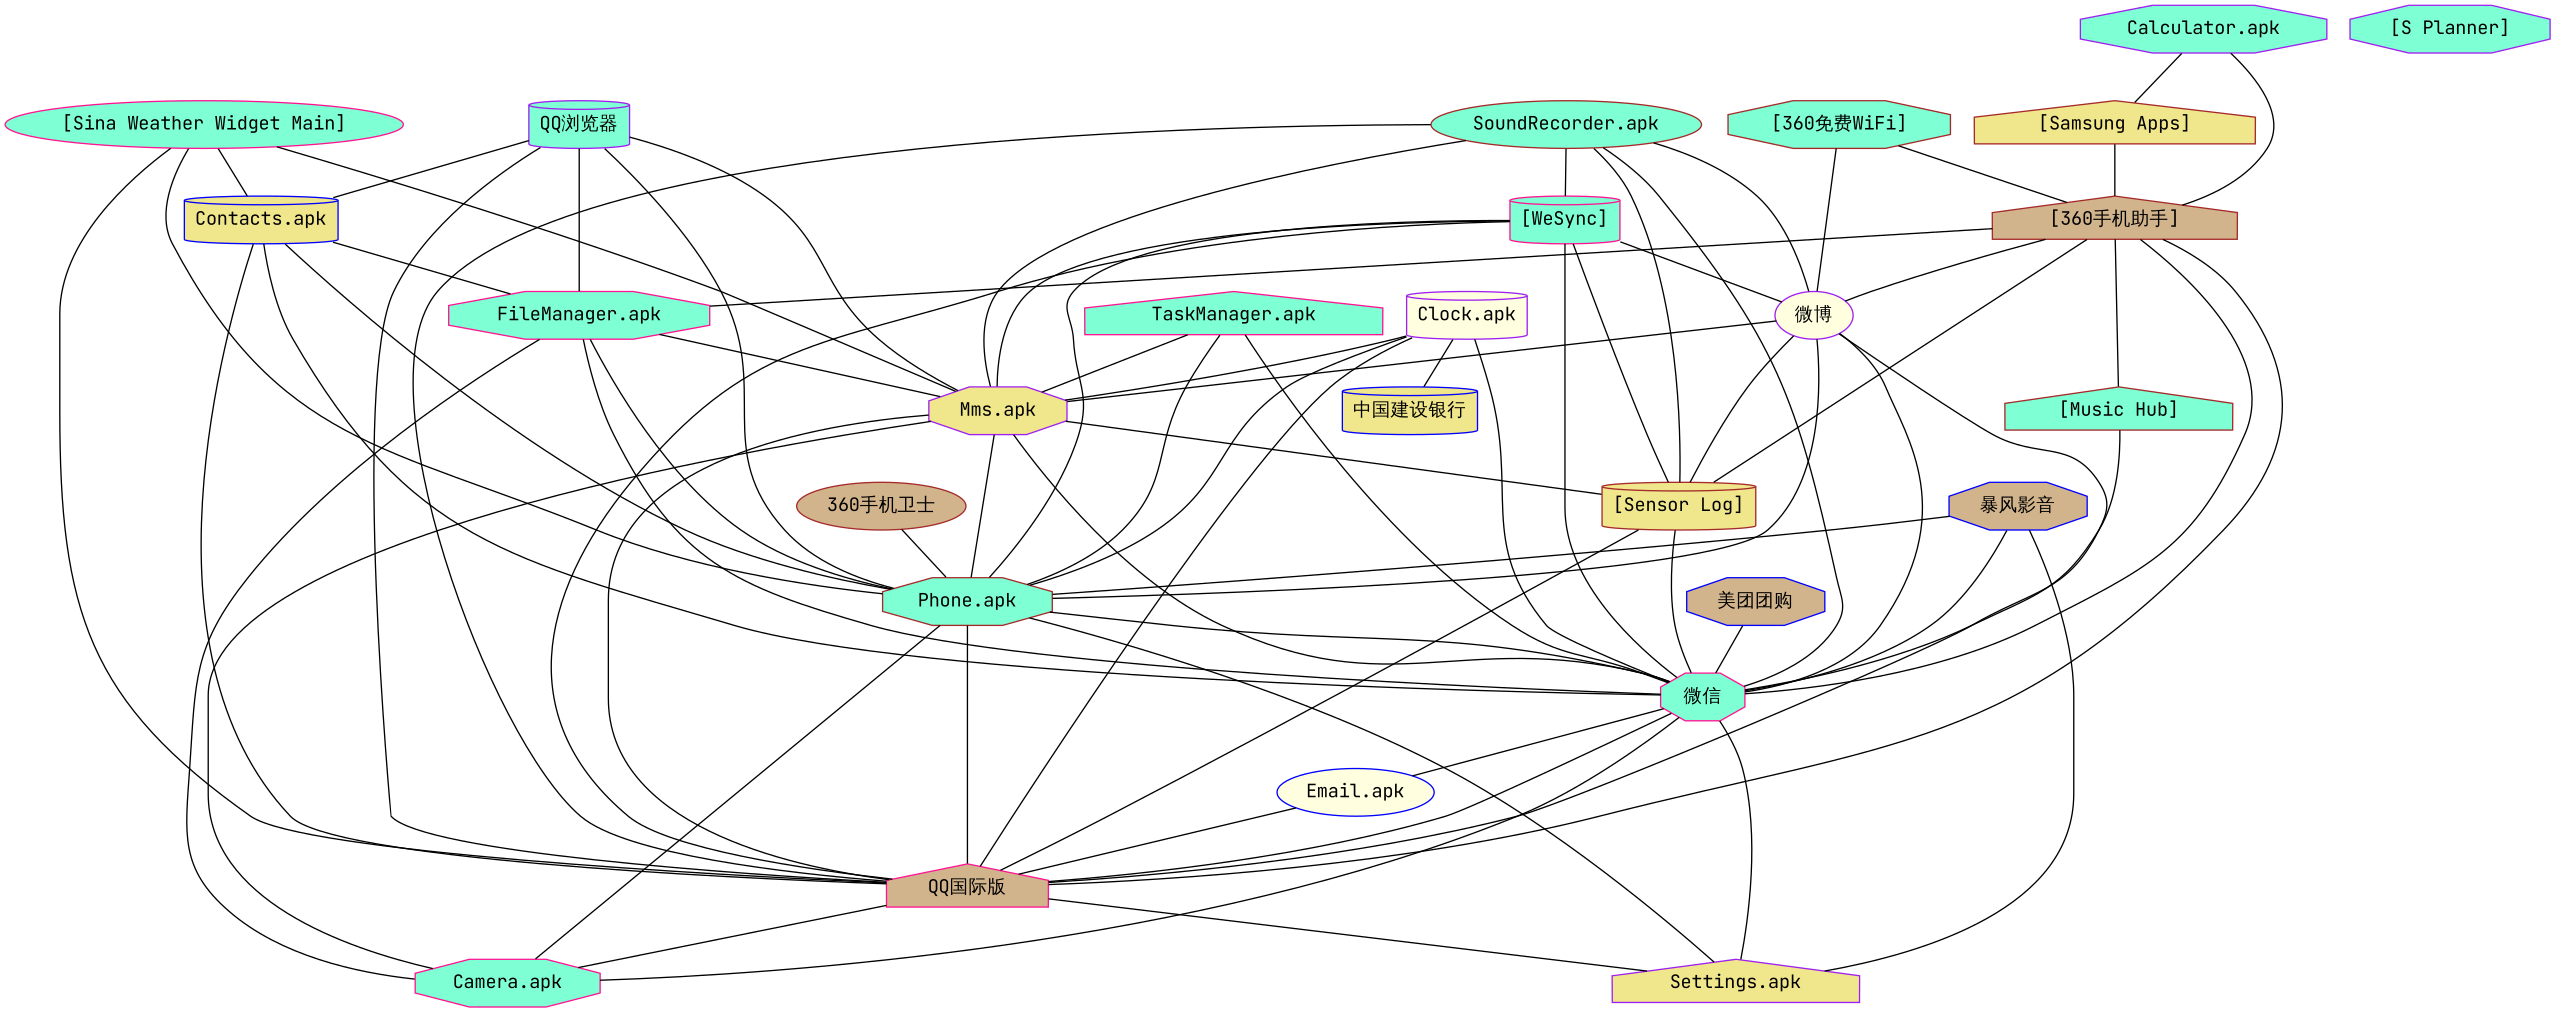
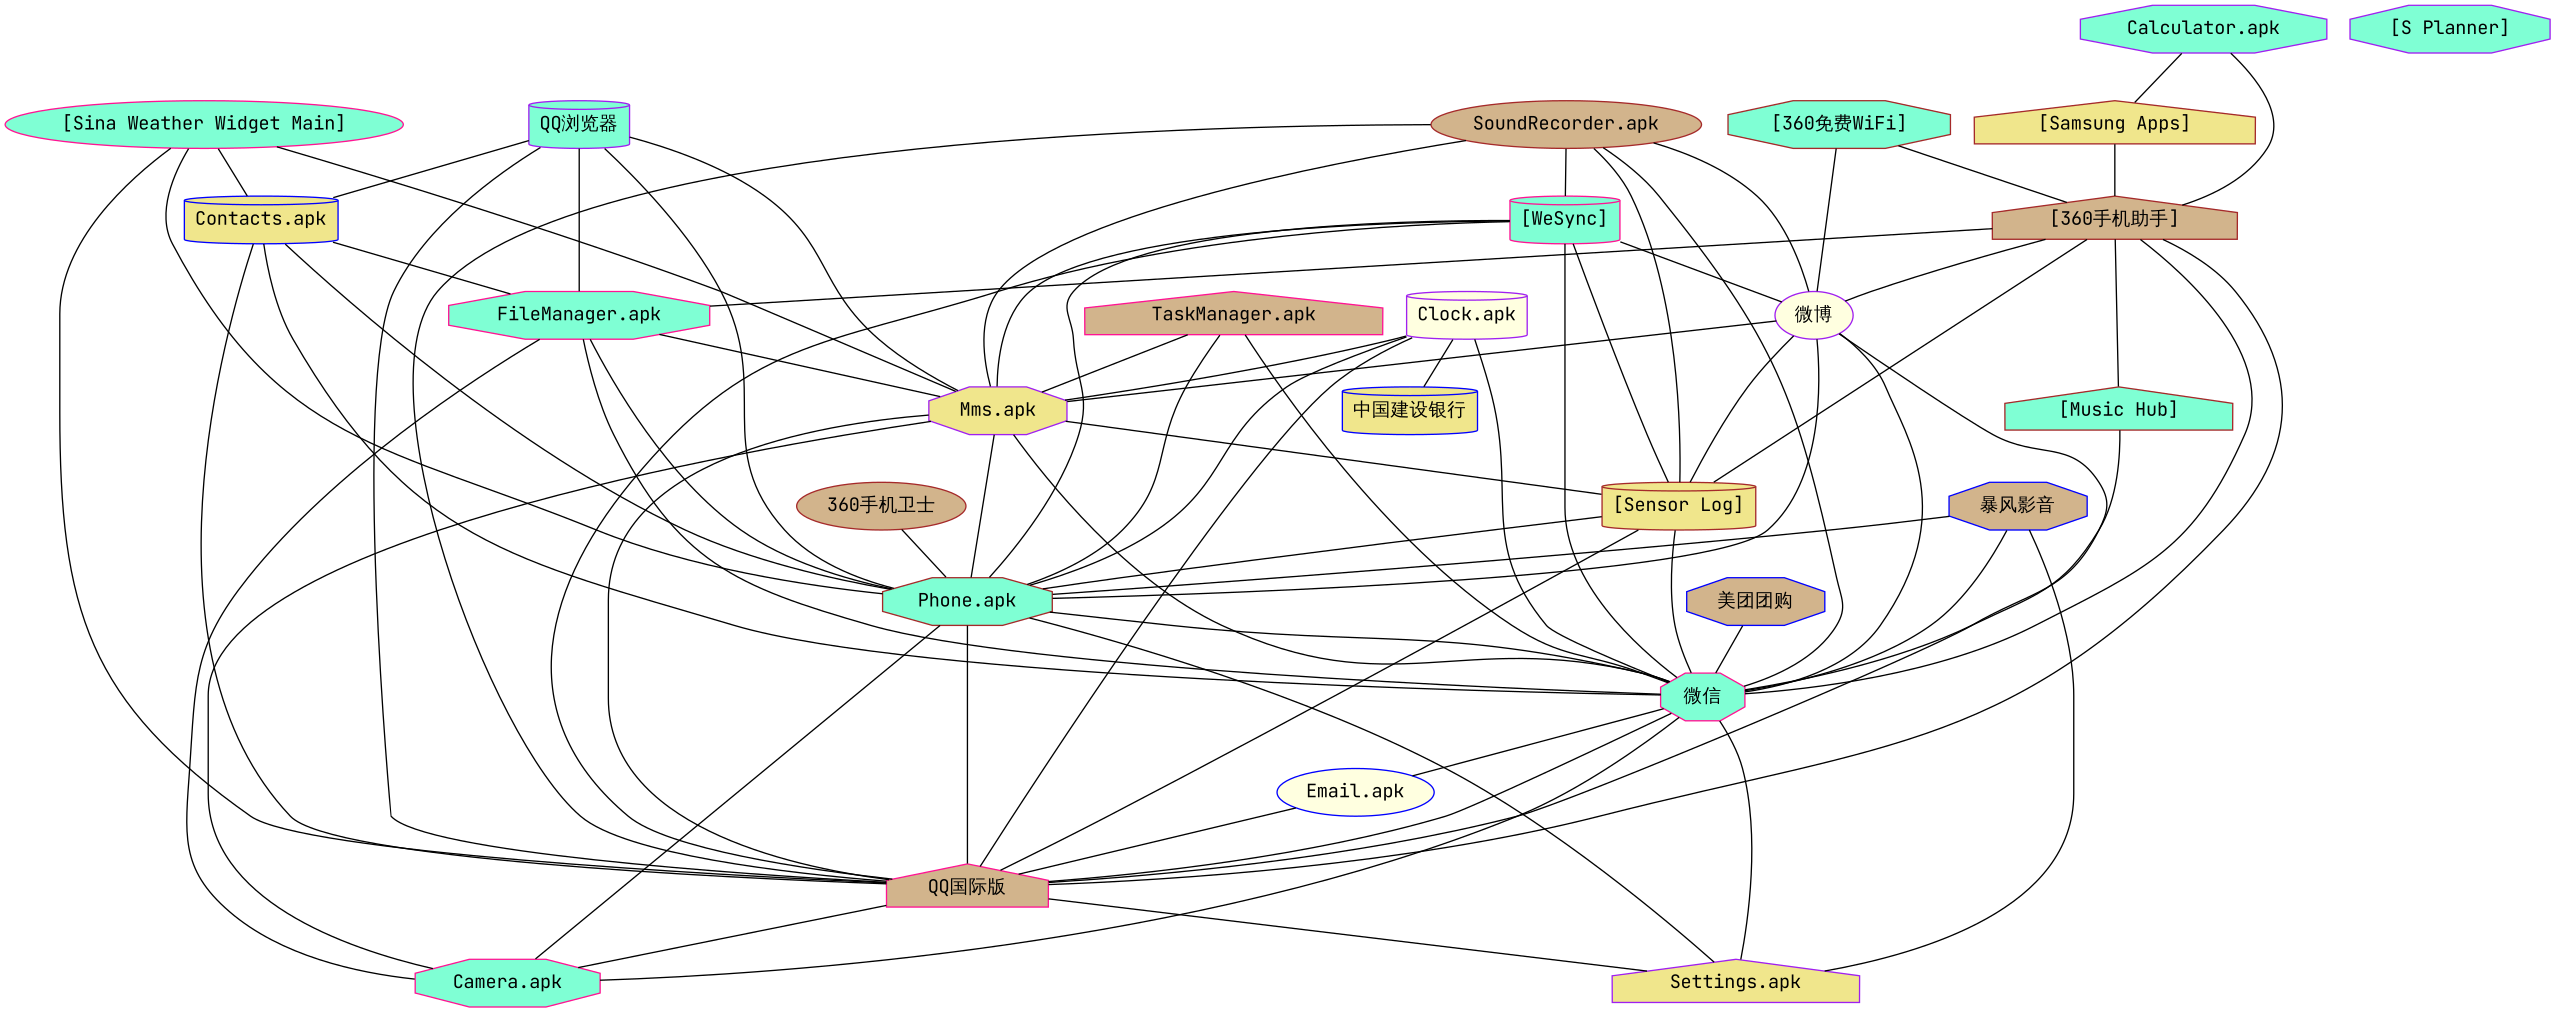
  strict graph {
    fontname="JetBrains Mono"
    node [color=brown fillcolor=aquamarine fontname="JetBrains Mono" shape=octagon style=filled]
    edge [fontname="JetBrains Mono" weights="[0, 0, 0, 0, 0, 0, 1]"]
    "[Samsung Apps]" [fillcolor=khaki shape=house]
    "Calculator.apk" [color=purple]
    "[360手机助手]" [fillcolor=tan shape=house]
    "微信" [color=deeppink]
    "QQ国际版" [color=deeppink fillcolor=tan shape=house]
    "微博" [color=purple fillcolor=lightyellow shape=ellipse]
    "[Sensor Log]" [fillcolor=khaki shape=cylinder]
    "FileManager.apk" [color=deeppink]
    "[Music Hub]" [shape=house]
    "Settings.apk" [color=purple fillcolor=khaki shape=house]
    "Camera.apk" [color=deeppink]
    "Email.apk" [color=blue fillcolor=lightyellow shape=ellipse]
    "Mms.apk" [color=purple fillcolor=khaki]
    "Phone.apk"
    "美团团购" [color=blue fillcolor=tan]
-   "TaskManager.apk" [color=deeppink shape=house]
+   "TaskManager.apk" [color=deeppink fillcolor=tan shape=house]
    "[360免费WiFi]"
-   "SoundRecorder.apk" [shape=ellipse]
+   "SoundRecorder.apk" [fillcolor=tan shape=ellipse]
    "[WeSync]" [color=deeppink shape=cylinder]
    "暴风影音" [color=blue fillcolor=tan]
    "[Sina Weather Widget Main]" [color=deeppink shape=ellipse]
    "Contacts.apk" [color=blue fillcolor=khaki shape=cylinder]
    "QQ浏览器" [color=purple shape=cylinder]
    "Clock.apk" [color=purple fillcolor=lightyellow shape=cylinder]
    "中国建设银行" [color=blue fillcolor=khaki shape=cylinder]
    "[S Planner]" [color=purple]
    "360手机卫士" [fillcolor=tan shape=ellipse]
    "[Samsung Apps]" -- "[360手机助手]"
    "Calculator.apk" -- "[Samsung Apps]"
    "Calculator.apk" -- "[360手机助手]"
    "[360手机助手]" -- "微信" [weights="[0, 0, 0, 0, 0, 0, 2]"]
    "[360手机助手]" -- "QQ国际版"
    "[360手机助手]" -- "微博"
    "[360手机助手]" -- "[Sensor Log]"
    "[360手机助手]" -- "FileManager.apk"
    "[360手机助手]" -- "[Music Hub]"
    "微信" -- "QQ国际版" [weights="[0, 0, 0, 0, 0, 0, 5]"]
    "微信" -- "Settings.apk" [weights="[0, 0, 0, 0, 0, 0, 2]"]
    "微信" -- "Camera.apk"
    "微信" -- "Email.apk"
    "QQ国际版" -- "Settings.apk"
    "QQ国际版" -- "Camera.apk"
    "微博" -- "微信"
    "微博" -- "QQ国际版"
    "微博" -- "[Sensor Log]"
    "微博" -- "Mms.apk"
    "微博" -- "Phone.apk"
    "[Sensor Log]" -- "微信"
    "[Sensor Log]" -- "QQ国际版"
+   "[Sensor Log]" -- "Phone.apk"
    "FileManager.apk" -- "微信"
    "FileManager.apk" -- "Camera.apk"
    "FileManager.apk" -- "Mms.apk"
    "FileManager.apk" -- "Phone.apk" [weights="[0, 0, 0, 0, 0, 0, 3]"]
    "[Music Hub]" -- "微信"
    "Email.apk" -- "QQ国际版"
    "Mms.apk" -- "微信" [weights="[0, 0, 0, 0, 0, 0, 2]"]
    "Mms.apk" -- "QQ国际版" [weights="[0, 0, 0, 0, 0, 0, 8]"]
    "Mms.apk" -- "[Sensor Log]"
    "Mms.apk" -- "Camera.apk"
    "Mms.apk" -- "Phone.apk" [weights="[0, 0, 0, 0, 0, 0, 11]"]
    "Phone.apk" -- "微信" [weights="[0, 0, 0, 0, 0, 0, 6]"]
    "Phone.apk" -- "QQ国际版" [weights="[0, 0, 0, 0, 0, 0, 9]"]
    "Phone.apk" -- "Settings.apk"
    "Phone.apk" -- "Camera.apk"
    "美团团购" -- "微信"
    "TaskManager.apk" -- "微信"
    "TaskManager.apk" -- "Mms.apk"
    "TaskManager.apk" -- "Phone.apk" [weights="[0, 0, 0, 0, 0, 0, 2]"]
    "[360免费WiFi]" -- "[360手机助手]"
    "[360免费WiFi]" -- "微博"
    "SoundRecorder.apk" -- "微信"
    "SoundRecorder.apk" -- "QQ国际版"
    "SoundRecorder.apk" -- "微博"
    "SoundRecorder.apk" -- "[Sensor Log]"
    "SoundRecorder.apk" -- "Mms.apk"
    "SoundRecorder.apk" -- "[WeSync]"
    "[WeSync]" -- "微信"
    "[WeSync]" -- "QQ国际版"
    "[WeSync]" -- "微博"
    "[WeSync]" -- "[Sensor Log]"
    "[WeSync]" -- "Mms.apk"
    "[WeSync]" -- "Phone.apk"
    "暴风影音" -- "微信"
    "暴风影音" -- "Settings.apk"
    "暴风影音" -- "Phone.apk" [weights="[0, 0, 0, 0, 0, 0, 2]"]
    "[Sina Weather Widget Main]" -- "QQ国际版" [weights="[0, 0, 0, 0, 0, 0, 2]"]
    "[Sina Weather Widget Main]" -- "Mms.apk" [weights="[0, 0, 0, 0, 0, 0, 2]"]
    "[Sina Weather Widget Main]" -- "Phone.apk"
    "[Sina Weather Widget Main]" -- "Contacts.apk"
    "Contacts.apk" -- "微信" [weights="[0, 0, 0, 0, 0, 0, 3]"]
    "Contacts.apk" -- "QQ国际版" [weights="[0, 0, 0, 0, 0, 0, 2]"]
    "Contacts.apk" -- "FileManager.apk"
    "Contacts.apk" -- "Phone.apk" [weights="[0, 0, 0, 0, 0, 0, 6]"]
    "QQ浏览器" -- "QQ国际版"
    "QQ浏览器" -- "FileManager.apk" [weights="[0, 0, 0, 0, 0, 0, 7]"]
    "QQ浏览器" -- "Mms.apk"
    "QQ浏览器" -- "Phone.apk" [weights="[0, 0, 0, 0, 0, 0, 3]"]
    "QQ浏览器" -- "Contacts.apk"
    "Clock.apk" -- "微信" [weights="[0, 0, 0, 0, 0, 0, 3]"]
    "Clock.apk" -- "QQ国际版" [weights="[0, 0, 0, 0, 0, 0, 2]"]
    "Clock.apk" -- "Mms.apk" [weights="[0, 0, 0, 0, 0, 0, 2]"]
    "Clock.apk" -- "Phone.apk" [weights="[0, 0, 0, 0, 0, 0, 2]"]
    "Clock.apk" -- "中国建设银行"
    "360手机卫士" -- "Phone.apk"
  }
